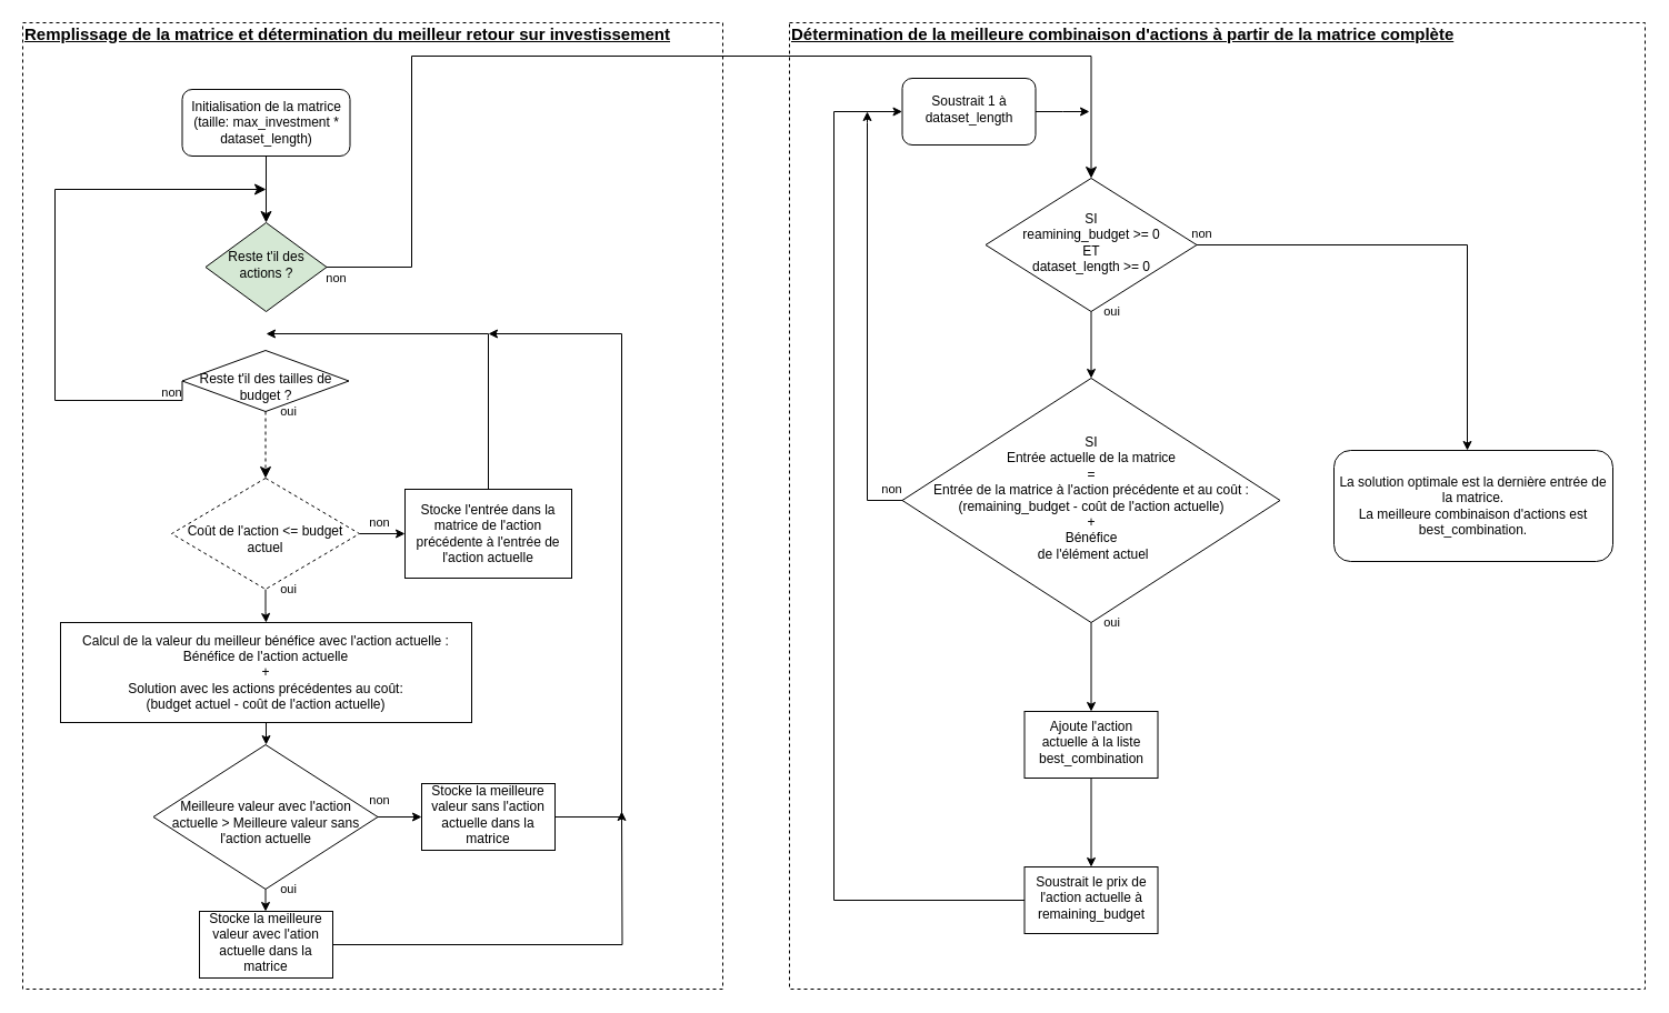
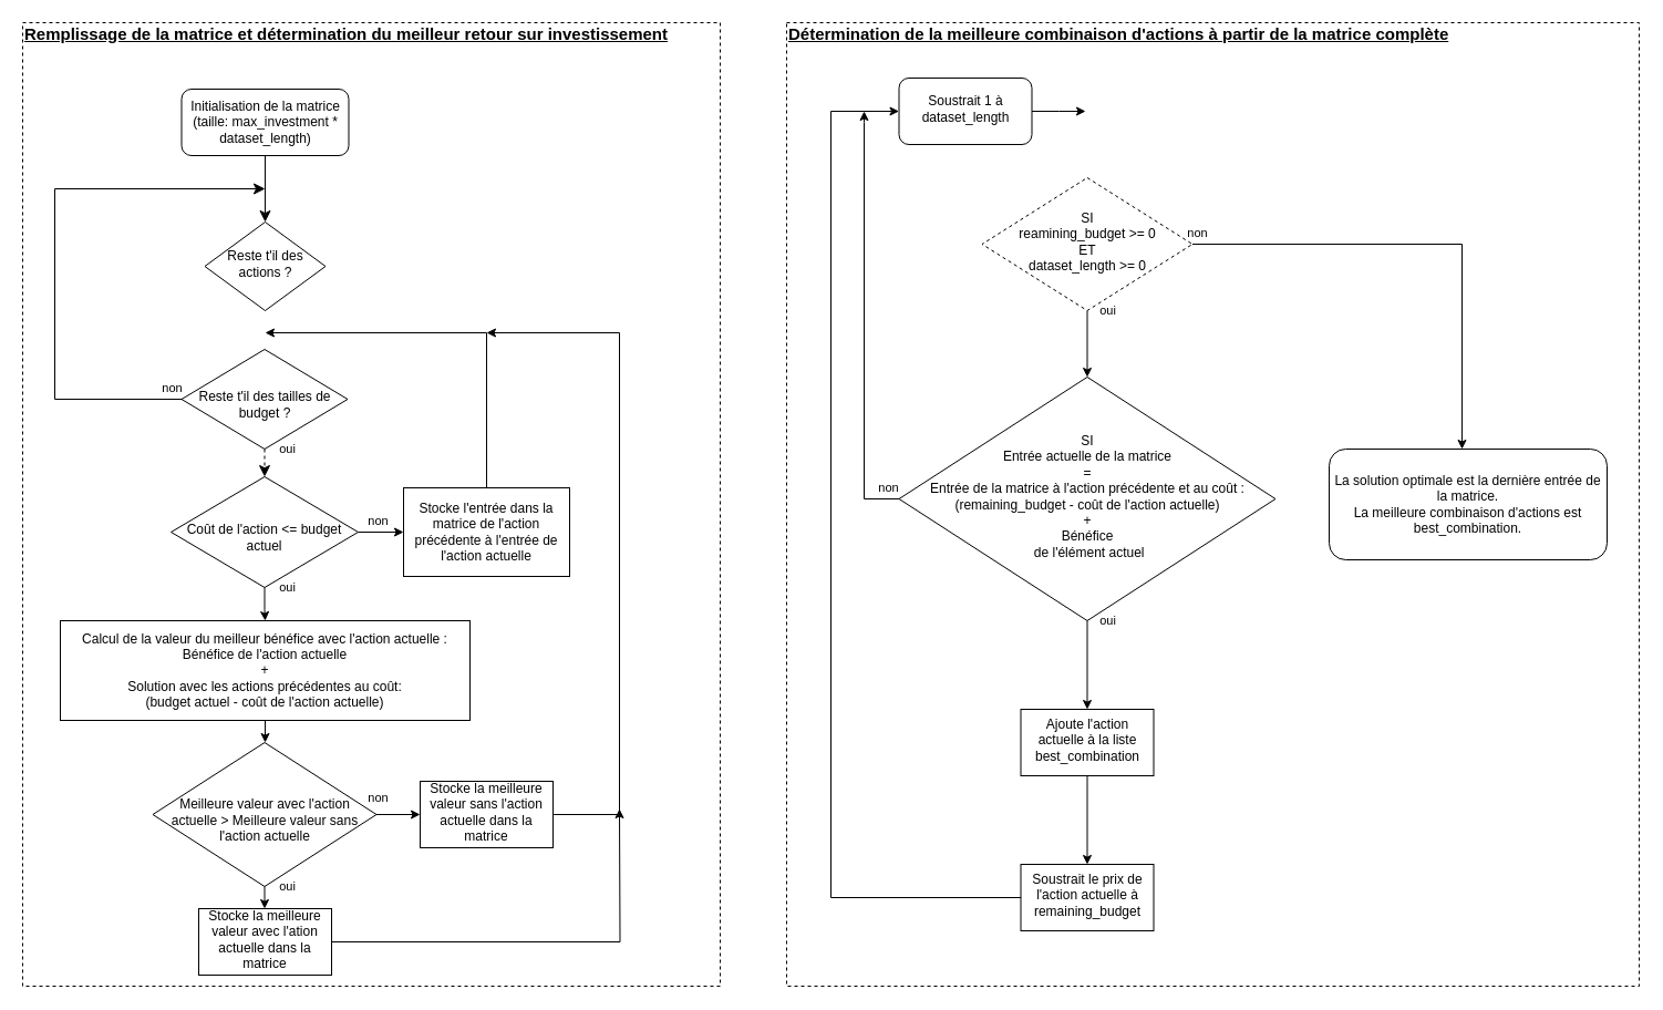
  <mxCell id="0" />
  <mxCell id="1" parent="0" />
  <mxCell id="2" value="" style="rounded=0;whiteSpace=wrap;html=1;dashed=1;" vertex="1" parent="1"><mxGeometry x="710" y="20" width="770" height="870" as="geometry" /></mxCell>
  <mxCell id="3" value="&lt;p style=&quot;line-height: 120%&quot;&gt;&lt;br&gt;&lt;/p&gt;" style="rounded=0;whiteSpace=wrap;html=1;dashed=1;align=left;" vertex="1" parent="1"><mxGeometry x="20" y="20" width="630" height="870" as="geometry" /></mxCell>
  <mxCell id="4" value="" style="rounded=0;html=1;jettySize=auto;orthogonalLoop=1;fontSize=11;endArrow=classic;endFill=1;endSize=8;strokeWidth=1;shadow=0;labelBackgroundColor=none;edgeStyle=orthogonalEdgeStyle;" parent="1" source="5" target="7" edge="1"><mxGeometry relative="1" as="geometry" /></mxCell>
  <mxCell id="5" value="Initialisation de la matrice&lt;br&gt;(taille: max_investment * dataset_length)" style="rounded=1;whiteSpace=wrap;html=1;fontSize=12;glass=0;strokeWidth=1;shadow=0;" parent="1" vertex="1"><mxGeometry x="163.5" y="80" width="151" height="60" as="geometry" /></mxCell>
- <mxCell id="6" value="non" style="edgeStyle=orthogonalEdgeStyle;rounded=0;html=1;jettySize=auto;orthogonalLoop=1;fontSize=11;endArrow=classic;endFill=1;endSize=8;strokeWidth=1;shadow=0;labelBackgroundColor=none;entryX=0.5;entryY=0;entryDx=0;entryDy=0;exitX=1;exitY=0.5;exitDx=0;exitDy=0;" parent="1" source="7" target="20" edge="1"><mxGeometry x="-0.983" y="-10" relative="1" as="geometry"><mxPoint as="offset" /><mxPoint x="319" y="770" as="targetPoint" /><Array as="points"><mxPoint x="370" y="240" /><mxPoint x="370" y="50" /><mxPoint x="982" y="50" /></Array></mxGeometry></mxCell>
- <mxCell id="7" value="Reste t'il des actions ?" style="rhombus;whiteSpace=wrap;html=1;shadow=0;fontFamily=Helvetica;fontSize=12;align=center;strokeWidth=1;spacing=6;spacingTop=-4;fillColor=#d5e8d4;" parent="1" vertex="1"><mxGeometry x="184.5" y="200" width="109" height="80" as="geometry" /></mxCell>
+ <mxCell id="7" value="Reste t'il des actions ?" style="rhombus;whiteSpace=wrap;html=1;shadow=0;fontFamily=Helvetica;fontSize=12;align=center;strokeWidth=1;spacing=6;spacingTop=-4;" parent="1" vertex="1"><mxGeometry x="184.5" y="200" width="109" height="80" as="geometry" /></mxCell>
  <mxCell id="8" value="non" style="rounded=0;html=1;jettySize=auto;orthogonalLoop=1;fontSize=11;endArrow=classic;endFill=1;endSize=8;strokeWidth=1;shadow=0;labelBackgroundColor=none;edgeStyle=orthogonalEdgeStyle;exitX=0;exitY=0.5;exitDx=0;exitDy=0;" parent="1" source="9" edge="1"><mxGeometry x="-0.962" y="-10" relative="1" as="geometry"><mxPoint as="offset" /><mxPoint x="239" y="170" as="targetPoint" /><Array as="points"><mxPoint x="164" y="360" /><mxPoint x="49" y="360" /><mxPoint x="49" y="170" /></Array></mxGeometry></mxCell>
- <mxCell id="9" value="&lt;br&gt;Reste t'il des tailles de budget ?" style="rhombus;whiteSpace=wrap;html=1;shadow=0;fontFamily=Helvetica;fontSize=12;align=center;strokeWidth=1;spacing=6;spacingTop=-4;" parent="1" vertex="1"><mxGeometry x="163.5" y="315" width="150" height="55" as="geometry" /></mxCell>
+ <mxCell id="9" value="&lt;br&gt;Reste t'il des tailles de budget ?" style="rhombus;whiteSpace=wrap;html=1;shadow=0;fontFamily=Helvetica;fontSize=12;align=center;strokeWidth=1;spacing=6;spacingTop=-4;" parent="1" vertex="1"><mxGeometry x="163.5" y="315" width="150" height="90" as="geometry" /></mxCell>
  <mxCell id="10" style="edgeStyle=orthogonalEdgeStyle;rounded=0;orthogonalLoop=1;jettySize=auto;html=1;entryX=0.5;entryY=0;entryDx=0;entryDy=0;" edge="1" parent="1" source="11" target="31"><mxGeometry relative="1" as="geometry" /></mxCell>
  <mxCell id="11" value="Calcul de la valeur du meilleur bénéfice avec l'action actuelle :&lt;br&gt;Bénéfice de l'action actuelle&lt;br&gt;+&lt;br&gt;Solution avec les actions précédentes au coût:&lt;br&gt;(budget actuel - coût de l'action actuelle)" style="rounded=0;whiteSpace=wrap;html=1;" vertex="1" parent="1"><mxGeometry x="54" y="560" width="370" height="90" as="geometry" /></mxCell>
  <mxCell id="12" value="oui" style="edgeStyle=orthogonalEdgeStyle;rounded=0;orthogonalLoop=1;jettySize=auto;html=1;" edge="1" parent="1" source="13" target="11"><mxGeometry x="-1" y="20" relative="1" as="geometry"><mxPoint as="offset" /></mxGeometry></mxCell>
- <mxCell id="13" value="&lt;br&gt;Coût de l'action &amp;lt;= budget actuel" style="rhombus;whiteSpace=wrap;html=1;shadow=0;fontFamily=Helvetica;fontSize=12;align=center;strokeWidth=1;spacing=6;spacingTop=-4;dashed=1;" vertex="1" parent="1"><mxGeometry x="154" y="430" width="169" height="100" as="geometry" /></mxCell>
+ <mxCell id="13" value="&lt;br&gt;Coût de l'action &amp;lt;= budget actuel" style="rhombus;whiteSpace=wrap;html=1;shadow=0;fontFamily=Helvetica;fontSize=12;align=center;strokeWidth=1;spacing=6;spacingTop=-4;" vertex="1" parent="1"><mxGeometry x="154" y="430" width="169" height="100" as="geometry" /></mxCell>
  <mxCell id="14" value="oui" style="rounded=0;html=1;jettySize=auto;orthogonalLoop=1;fontSize=11;endArrow=classic;endFill=1;endSize=8;strokeWidth=1;shadow=0;labelBackgroundColor=none;edgeStyle=orthogonalEdgeStyle;exitX=0.5;exitY=1;exitDx=0;exitDy=0;entryX=0.5;entryY=0;entryDx=0;entryDy=0;dashed=1;" edge="1" parent="1" source="9" target="13"><mxGeometry x="-1" y="20" relative="1" as="geometry"><mxPoint as="offset" /><mxPoint x="249" y="300" as="sourcePoint" /><mxPoint x="249" y="340" as="targetPoint" /><Array as="points"><mxPoint x="239" y="420" /><mxPoint x="239" y="420" /></Array></mxGeometry></mxCell>
  <mxCell id="15" style="edgeStyle=orthogonalEdgeStyle;rounded=0;orthogonalLoop=1;jettySize=auto;html=1;exitX=0.5;exitY=0;exitDx=0;exitDy=0;" edge="1" parent="1" source="16"><mxGeometry relative="1" as="geometry"><mxPoint x="239" y="300" as="targetPoint" /><Array as="points"><mxPoint x="439" y="300" /><mxPoint x="239" y="300" /></Array></mxGeometry></mxCell>
  <mxCell id="16" value="Stocke l'entrée dans la matrice de l'action précédente à l'entrée de l'action actuelle" style="rounded=0;whiteSpace=wrap;html=1;" vertex="1" parent="1"><mxGeometry x="364" y="440" width="150" height="80" as="geometry" /></mxCell>
  <mxCell id="17" value="non" style="edgeStyle=orthogonalEdgeStyle;rounded=0;orthogonalLoop=1;jettySize=auto;html=1;exitX=1;exitY=0.5;exitDx=0;exitDy=0;entryX=0;entryY=0.5;entryDx=0;entryDy=0;" edge="1" parent="1" source="13" target="16"><mxGeometry x="-0.143" y="10" relative="1" as="geometry"><mxPoint x="249" y="550" as="sourcePoint" /><mxPoint x="249" y="575" as="targetPoint" /><mxPoint as="offset" /></mxGeometry></mxCell>
  <mxCell id="18" value="non" style="edgeStyle=orthogonalEdgeStyle;rounded=0;orthogonalLoop=1;jettySize=auto;html=1;exitX=1;exitY=0.5;exitDx=0;exitDy=0;" edge="1" parent="1" source="20" target="28"><mxGeometry x="-0.987" y="10" relative="1" as="geometry"><mxPoint x="1299" y="400" as="targetPoint" /><Array as="points"><mxPoint x="1320" y="220" /></Array><mxPoint x="1" as="offset" /></mxGeometry></mxCell>
  <mxCell id="19" value="oui" style="edgeStyle=orthogonalEdgeStyle;rounded=0;orthogonalLoop=1;jettySize=auto;html=1;entryX=0.5;entryY=0;entryDx=0;entryDy=0;" edge="1" parent="1" source="20" target="23"><mxGeometry x="-1" y="18" relative="1" as="geometry"><mxPoint as="offset" /></mxGeometry></mxCell>
- <mxCell id="20" value="SI&lt;br&gt;reamining_budget &amp;gt;= 0&lt;br&gt;ET&lt;br&gt;dataset_length &amp;gt;= 0" style="rhombus;whiteSpace=wrap;html=1;shadow=0;fontFamily=Helvetica;fontSize=12;align=center;strokeWidth=1;spacing=6;spacingTop=-4;" vertex="1" parent="1"><mxGeometry x="886.5" y="160" width="190" height="120" as="geometry" /></mxCell>
+ <mxCell id="20" value="SI&lt;br&gt;reamining_budget &amp;gt;= 0&lt;br&gt;ET&lt;br&gt;dataset_length &amp;gt;= 0" style="rhombus;whiteSpace=wrap;html=1;shadow=0;fontFamily=Helvetica;fontSize=12;align=center;strokeWidth=1;spacing=6;spacingTop=-4;dashed=1;" vertex="1" parent="1"><mxGeometry x="886.5" y="160" width="190" height="120" as="geometry" /></mxCell>
  <mxCell id="21" value="non" style="edgeStyle=orthogonalEdgeStyle;rounded=0;orthogonalLoop=1;jettySize=auto;html=1;exitX=0;exitY=0.5;exitDx=0;exitDy=0;" edge="1" parent="1" source="23"><mxGeometry x="-0.943" y="-10" relative="1" as="geometry"><mxPoint x="780" y="100" as="targetPoint" /><Array as="points"><mxPoint x="780" y="450" /><mxPoint x="780" y="110" /></Array><mxPoint x="1" as="offset" /></mxGeometry></mxCell>
  <mxCell id="22" value="oui" style="edgeStyle=orthogonalEdgeStyle;rounded=0;orthogonalLoop=1;jettySize=auto;html=1;" edge="1" parent="1" source="23" target="26"><mxGeometry x="-1" y="18" relative="1" as="geometry"><mxPoint as="offset" /></mxGeometry></mxCell>
  <mxCell id="23" value="SI&lt;br&gt;Entrée actuelle de la matrice&lt;br&gt;=&lt;br&gt;Entrée de la matrice à l'action précédente et au coût : &lt;br&gt;(remaining_budget - coût de l'action actuelle)&lt;br&gt;+&lt;br&gt;Bénéfice&lt;br&gt;&amp;nbsp;de l'élément actuel" style="rhombus;whiteSpace=wrap;html=1;shadow=0;fontFamily=Helvetica;fontSize=12;align=center;strokeWidth=1;spacing=6;spacingTop=-4;" vertex="1" parent="1"><mxGeometry x="811.5" y="340" width="340" height="220" as="geometry" /></mxCell>
  <mxCell id="24" style="edgeStyle=orthogonalEdgeStyle;rounded=0;orthogonalLoop=1;jettySize=auto;html=1;exitX=0;exitY=0.5;exitDx=0;exitDy=0;entryX=0;entryY=0.5;entryDx=0;entryDy=0;" edge="1" parent="1" source="27" target="39"><mxGeometry relative="1" as="geometry"><mxPoint x="810" y="90" as="targetPoint" /><Array as="points"><mxPoint x="750" y="810" /><mxPoint x="750" y="100" /></Array></mxGeometry></mxCell>
  <mxCell id="25" style="edgeStyle=orthogonalEdgeStyle;rounded=0;orthogonalLoop=1;jettySize=auto;html=1;entryX=0.5;entryY=0;entryDx=0;entryDy=0;endArrow=classic;endFill=1;" edge="1" parent="1" source="26" target="27"><mxGeometry relative="1" as="geometry" /></mxCell>
  <mxCell id="26" value="Ajoute l'action actuelle à la liste best_combination" style="whiteSpace=wrap;html=1;shadow=0;strokeWidth=1;spacing=6;spacingTop=-4;" vertex="1" parent="1"><mxGeometry x="921.5" y="640" width="120" height="60" as="geometry" /></mxCell>
  <mxCell id="27" value="Soustrait le prix de l'action actuelle à remaining_budget" style="whiteSpace=wrap;html=1;shadow=0;strokeWidth=1;spacing=6;spacingTop=-4;" vertex="1" parent="1"><mxGeometry x="921.5" y="780" width="120" height="60" as="geometry" /></mxCell>
  <mxCell id="28" value="La solution optimale est la dernière entrée de la matrice.&lt;br&gt;La meilleure combinaison d'actions est best_combination." style="rounded=1;whiteSpace=wrap;html=1;" vertex="1" parent="1"><mxGeometry x="1200" y="405" width="251" height="100" as="geometry" /></mxCell>
  <mxCell id="29" value="oui" style="edgeStyle=orthogonalEdgeStyle;rounded=0;orthogonalLoop=1;jettySize=auto;html=1;" edge="1" parent="1" source="31" target="33"><mxGeometry x="-1" y="20" relative="1" as="geometry"><mxPoint as="offset" /></mxGeometry></mxCell>
  <mxCell id="30" value="non" style="edgeStyle=orthogonalEdgeStyle;rounded=0;orthogonalLoop=1;jettySize=auto;html=1;" edge="1" parent="1" source="31" target="35"><mxGeometry x="-0.975" y="15" relative="1" as="geometry"><mxPoint as="offset" /></mxGeometry></mxCell>
  <mxCell id="31" value="&lt;br&gt;Meilleure valeur avec l'action actuelle &amp;gt; Meilleure valeur sans l'action actuelle" style="rhombus;whiteSpace=wrap;html=1;shadow=0;fontFamily=Helvetica;fontSize=12;align=center;strokeWidth=1;spacing=6;spacingTop=-4;" vertex="1" parent="1"><mxGeometry x="137.5" y="670" width="202" height="130" as="geometry" /></mxCell>
  <mxCell id="32" style="edgeStyle=orthogonalEdgeStyle;rounded=0;orthogonalLoop=1;jettySize=auto;html=1;" edge="1" parent="1" source="33"><mxGeometry relative="1" as="geometry"><mxPoint x="559" y="730" as="targetPoint" /></mxGeometry></mxCell>
  <mxCell id="33" value="Stocke la meilleure valeur avec l'ation actuelle dans la matrice" style="whiteSpace=wrap;html=1;shadow=0;strokeWidth=1;spacing=6;spacingTop=-4;" vertex="1" parent="1"><mxGeometry x="179" y="820" width="120" height="60" as="geometry" /></mxCell>
  <mxCell id="34" style="edgeStyle=orthogonalEdgeStyle;rounded=0;orthogonalLoop=1;jettySize=auto;html=1;exitX=1;exitY=0.5;exitDx=0;exitDy=0;" edge="1" parent="1" source="35"><mxGeometry relative="1" as="geometry"><mxPoint x="439" y="300" as="targetPoint" /><Array as="points"><mxPoint x="559" y="735" /><mxPoint x="559" y="300" /><mxPoint x="439" y="300" /></Array></mxGeometry></mxCell>
  <mxCell id="35" value="&lt;span&gt;Stocke la meilleure valeur sans l'action actuelle dans la matrice&lt;/span&gt;" style="whiteSpace=wrap;html=1;shadow=0;strokeWidth=1;spacing=6;spacingTop=-4;" vertex="1" parent="1"><mxGeometry x="379" y="705" width="120" height="60" as="geometry" /></mxCell>
  <mxCell id="36" value="&lt;font style=&quot;font-size: 15px&quot;&gt;&lt;b&gt;&lt;u&gt;Remplissage de la matrice et détermination du meilleur retour sur investissement&lt;/u&gt;&lt;/b&gt;&lt;/font&gt;" style="text;html=1;resizable=0;autosize=1;align=left;verticalAlign=middle;points=[];fillColor=none;strokeColor=none;rounded=0;dashed=1;" vertex="1" parent="1"><mxGeometry x="20" y="20" width="600" height="20" as="geometry" /></mxCell>
  <mxCell id="37" value="&lt;font style=&quot;font-size: 15px&quot;&gt;&lt;b&gt;&lt;u&gt;Détermination de la meilleure combinaison d'actions à partir de la matrice complète&lt;/u&gt;&lt;/b&gt;&lt;/font&gt;" style="text;html=1;resizable=0;autosize=1;align=left;verticalAlign=middle;points=[];fillColor=none;strokeColor=none;rounded=0;dashed=1;" vertex="1" parent="1"><mxGeometry x="710" y="20" width="610" height="20" as="geometry" /></mxCell>
  <mxCell id="38" style="edgeStyle=orthogonalEdgeStyle;rounded=0;orthogonalLoop=1;jettySize=auto;html=1;endArrow=classic;endFill=1;" edge="1" parent="1" source="39"><mxGeometry relative="1" as="geometry"><mxPoint x="980" y="100" as="targetPoint" /></mxGeometry></mxCell>
  <mxCell id="39" value="Soustrait 1 à dataset_length" style="whiteSpace=wrap;html=1;shadow=0;strokeWidth=1;spacing=6;spacingTop=-4;rounded=1;" vertex="1" parent="1"><mxGeometry x="811.5" y="70" width="120" height="60" as="geometry" /></mxCell>
